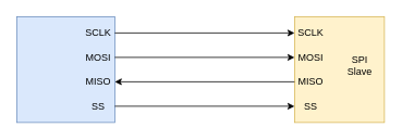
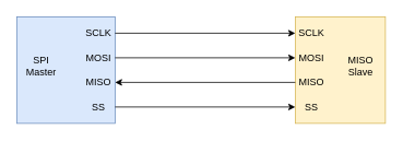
  <mxCell id="0" />
  <mxCell id="1" parent="0" />
  <mxCell id="2" value="" style="rounded=0;whiteSpace=wrap;html=1;fillColor=#dae8fc;strokeColor=#6c8ebf;" vertex="1" parent="1"><mxGeometry x="20" y="20" width="120" height="130" as="geometry" /></mxCell>
  <mxCell id="3" value="" style="rounded=0;whiteSpace=wrap;html=1;fillColor=#fff2cc;strokeColor=#d6b656;" vertex="1" parent="1"><mxGeometry x="360" y="20" width="110" height="130" as="geometry" /></mxCell>
  <mxCell id="4" value="SS" style="text;html=1;strokeColor=none;fillColor=none;align=center;verticalAlign=middle;whiteSpace=wrap;rounded=0;" vertex="1" parent="1"><mxGeometry x="100" y="120" width="40" height="20" as="geometry" /></mxCell>
  <mxCell id="5" value="MISO" style="text;html=1;strokeColor=none;fillColor=none;align=center;verticalAlign=middle;whiteSpace=wrap;rounded=0;" vertex="1" parent="1"><mxGeometry x="100" y="90" width="40" height="20" as="geometry" /></mxCell>
  <mxCell id="6" value="MOSI" style="text;html=1;strokeColor=none;fillColor=none;align=center;verticalAlign=middle;whiteSpace=wrap;rounded=0;" vertex="1" parent="1"><mxGeometry x="100" y="60" width="40" height="20" as="geometry" /></mxCell>
  <mxCell id="7" value="SCLK" style="text;html=1;strokeColor=none;fillColor=none;align=center;verticalAlign=middle;whiteSpace=wrap;rounded=0;" vertex="1" parent="1"><mxGeometry x="100" y="30" width="40" height="20" as="geometry" /></mxCell>
  <mxCell id="8" value="SCLK" style="text;html=1;strokeColor=none;fillColor=none;align=center;verticalAlign=middle;whiteSpace=wrap;rounded=0;" vertex="1" parent="1"><mxGeometry x="360" y="30" width="40" height="20" as="geometry" /></mxCell>
  <mxCell id="9" value="MOSI" style="text;html=1;strokeColor=none;fillColor=none;align=center;verticalAlign=middle;whiteSpace=wrap;rounded=0;" vertex="1" parent="1"><mxGeometry x="360" y="60" width="40" height="20" as="geometry" /></mxCell>
  <mxCell id="10" value="MISO" style="text;html=1;strokeColor=none;fillColor=none;align=center;verticalAlign=middle;whiteSpace=wrap;rounded=0;" vertex="1" parent="1"><mxGeometry x="360" y="90" width="40" height="20" as="geometry" /></mxCell>
  <mxCell id="11" value="SS" style="text;html=1;strokeColor=none;fillColor=none;align=center;verticalAlign=middle;whiteSpace=wrap;rounded=0;" vertex="1" parent="1"><mxGeometry x="360" y="120" width="40" height="20" as="geometry" /></mxCell>
- <mxCell id="13" value="SPI&lt;br&gt;Slave" style="text;html=1;strokeColor=none;fillColor=none;align=center;verticalAlign=middle;whiteSpace=wrap;rounded=0;" vertex="1" parent="1"><mxGeometry x="410" y="62.5" width="60" height="35" as="geometry" /></mxCell>
+ <mxCell id="12" value="SPI&lt;br&gt;Master" style="text;html=1;strokeColor=none;fillColor=none;align=center;verticalAlign=middle;whiteSpace=wrap;rounded=0;" vertex="1" parent="1"><mxGeometry x="20" y="62.5" width="60" height="35" as="geometry" /></mxCell>
+ <mxCell id="13" value="MISO&lt;br&gt;Slave" style="text;html=1;strokeColor=none;fillColor=none;align=center;verticalAlign=middle;whiteSpace=wrap;rounded=0;" vertex="1" parent="1"><mxGeometry x="410" y="62.5" width="60" height="35" as="geometry" /></mxCell>
  <mxCell id="14" value="" style="endArrow=classic;html=1;exitX=1;exitY=0.5;exitDx=0;exitDy=0;entryX=0;entryY=0.5;entryDx=0;entryDy=0;" edge="1" parent="1" source="7" target="8"><mxGeometry width="50" height="50" relative="1" as="geometry"><mxPoint x="210" y="160" as="sourcePoint" /><mxPoint x="260" y="110" as="targetPoint" /></mxGeometry></mxCell>
  <mxCell id="15" value="" style="endArrow=classic;html=1;exitX=1;exitY=0.5;exitDx=0;exitDy=0;entryX=0;entryY=0.5;entryDx=0;entryDy=0;" edge="1" parent="1" source="6" target="9"><mxGeometry width="50" height="50" relative="1" as="geometry"><mxPoint x="210" y="160" as="sourcePoint" /><mxPoint x="260" y="110" as="targetPoint" /></mxGeometry></mxCell>
  <mxCell id="16" value="" style="endArrow=classic;html=1;exitX=1;exitY=0.5;exitDx=0;exitDy=0;entryX=0;entryY=0.5;entryDx=0;entryDy=0;" edge="1" parent="1" source="4" target="11"><mxGeometry width="50" height="50" relative="1" as="geometry"><mxPoint x="210" y="160" as="sourcePoint" /><mxPoint x="260" y="110" as="targetPoint" /></mxGeometry></mxCell>
  <mxCell id="17" value="" style="endArrow=classic;html=1;exitX=0;exitY=0.5;exitDx=0;exitDy=0;entryX=1;entryY=0.5;entryDx=0;entryDy=0;" edge="1" parent="1" source="10" target="5"><mxGeometry width="50" height="50" relative="1" as="geometry"><mxPoint x="210" y="160" as="sourcePoint" /><mxPoint x="260" y="110" as="targetPoint" /></mxGeometry></mxCell>
